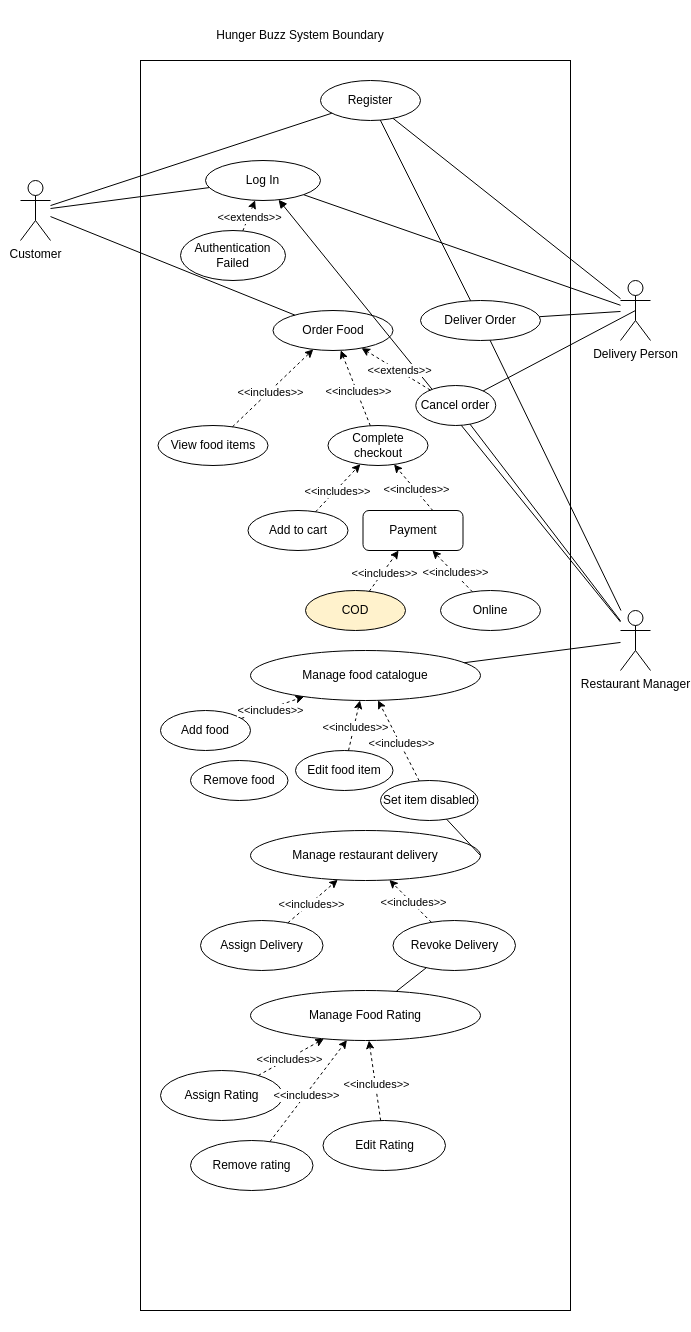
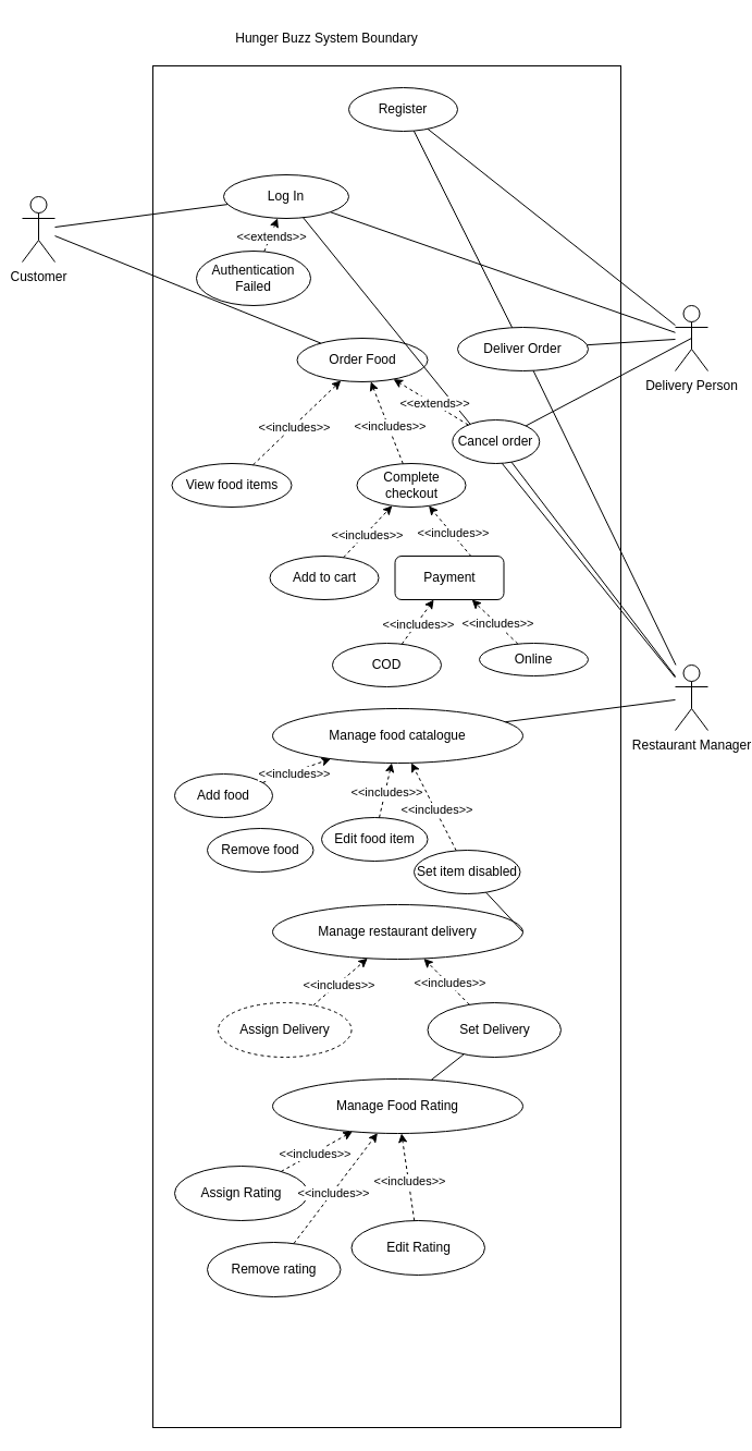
  <mxCell id="0" />
  <mxCell id="1" parent="0" />
  <mxCell id="2" value="" style="rounded=0;whiteSpace=wrap;html=1;" parent="1" vertex="1"><mxGeometry x="140" y="60" width="430" height="1250" as="geometry" /></mxCell>
  <mxCell id="3" value="Hunger Buzz System Boundary" style="text;html=1;strokeColor=none;fillColor=none;align=center;verticalAlign=middle;whiteSpace=wrap;rounded=0;" parent="1" vertex="1"><mxGeometry x="160" width="280" height="30" as="geometry" y="20" /></mxCell>
  <mxCell id="4" value="Customer" style="shape=umlActor;verticalLabelPosition=bottom;verticalAlign=top;html=1;outlineConnect=0;" parent="1" vertex="1"><mxGeometry x="20" y="180" width="30" height="60" as="geometry" /></mxCell>
  <mxCell id="5" value="Restaurant Manager" style="shape=umlActor;verticalLabelPosition=bottom;verticalAlign=top;html=1;outlineConnect=0;" parent="1" vertex="1"><mxGeometry x="620" y="610" width="30" height="60" as="geometry" /></mxCell>
  <mxCell id="6" value="Log In" style="ellipse;whiteSpace=wrap;html=1;" parent="1" vertex="1"><mxGeometry x="205" y="160" width="115" height="40" as="geometry" /></mxCell>
  <mxCell id="7" value="Delivery Person" style="shape=umlActor;verticalLabelPosition=bottom;verticalAlign=top;html=1;outlineConnect=0;" parent="1" vertex="1"><mxGeometry x="620" y="280" width="30" height="60" as="geometry" /></mxCell>
  <mxCell id="8" value="" style="endArrow=classic;html=1;rounded=0;dashed=1;" parent="1" source="10" target="6" edge="1"><mxGeometry width="50" height="50" relative="1" as="geometry"><mxPoint x="500" y="300" as="sourcePoint" /><mxPoint x="550" y="250" as="targetPoint" /></mxGeometry></mxCell>
  <mxCell id="9" value="&amp;lt;&amp;lt;extends&amp;gt;&amp;gt;" style="edgeLabel;html=1;align=center;verticalAlign=middle;resizable=0;points=[];" parent="8" vertex="1" connectable="0"><mxGeometry x="-0.081" y="-1" relative="1" as="geometry"><mxPoint as="offset" /></mxGeometry></mxCell>
  <mxCell id="10" value="Authentication Failed" style="ellipse;whiteSpace=wrap;html=1;" parent="1" vertex="1"><mxGeometry x="180" y="230" width="105" height="50" as="geometry" /></mxCell>
  <mxCell id="11" value="Order Food" style="ellipse;whiteSpace=wrap;html=1;" parent="1" vertex="1"><mxGeometry x="272.5" y="310" width="120" height="40" as="geometry" /></mxCell>
  <mxCell id="12" value="View food items" style="ellipse;whiteSpace=wrap;html=1;" parent="1" vertex="1"><mxGeometry x="157.5" y="425" width="110" height="40" as="geometry" /></mxCell>
  <mxCell id="13" value="Complete checkout" style="ellipse;whiteSpace=wrap;html=1;" parent="1" vertex="1"><mxGeometry x="327.5" y="425" width="100" height="40" as="geometry" /></mxCell>
  <mxCell id="14" value="" style="endArrow=classic;html=1;rounded=0;dashed=1;" parent="1" source="12" target="11" edge="1"><mxGeometry width="50" height="50" relative="1" as="geometry"><mxPoint x="364.026" y="251.599" as="sourcePoint" /><mxPoint x="330.726" y="209.724" as="targetPoint" /></mxGeometry></mxCell>
  <mxCell id="15" value="&amp;lt;&amp;lt;includes&amp;gt;&amp;gt;" style="edgeLabel;html=1;align=center;verticalAlign=middle;resizable=0;points=[];" parent="14" vertex="1" connectable="0"><mxGeometry x="-0.081" y="-1" relative="1" as="geometry"><mxPoint as="offset" /></mxGeometry></mxCell>
  <mxCell id="16" value="" style="endArrow=classic;html=1;rounded=0;dashed=1;" parent="1" source="13" target="11" edge="1"><mxGeometry width="50" height="50" relative="1" as="geometry"><mxPoint x="240.185" y="330.089" as="sourcePoint" /><mxPoint x="249.678" y="294.921" as="targetPoint" /></mxGeometry></mxCell>
  <mxCell id="17" value="&amp;lt;&amp;lt;includes&amp;gt;&amp;gt;" style="edgeLabel;html=1;align=center;verticalAlign=middle;resizable=0;points=[];" parent="16" vertex="1" connectable="0"><mxGeometry x="-0.081" y="-1" relative="1" as="geometry"><mxPoint as="offset" /></mxGeometry></mxCell>
  <mxCell id="18" value="" style="endArrow=none;html=1;rounded=0;" parent="1" source="4" target="6" edge="1"><mxGeometry width="50" height="50" relative="1" as="geometry"><mxPoint x="420" y="410" as="sourcePoint" /><mxPoint x="470" y="360" as="targetPoint" /></mxGeometry></mxCell>
- <mxCell id="19" value="" style="endArrow=block;html=1;rounded=0;" parent="1" source="5" target="6" edge="1"><mxGeometry width="50" height="50" relative="1" as="geometry"><mxPoint x="420" y="410" as="sourcePoint" /><mxPoint x="470" y="360" as="targetPoint" /></mxGeometry></mxCell>
+ <mxCell id="19" value="" style="endArrow=none;html=1;rounded=0;" parent="1" source="5" target="6" edge="1"><mxGeometry width="50" height="50" relative="1" as="geometry"><mxPoint x="420" y="410" as="sourcePoint" /><mxPoint x="470" y="360" as="targetPoint" /></mxGeometry></mxCell>
  <mxCell id="20" value="" style="endArrow=none;html=1;rounded=0;" parent="1" source="7" target="6" edge="1"><mxGeometry width="50" height="50" relative="1" as="geometry"><mxPoint x="420" y="410" as="sourcePoint" /><mxPoint x="470" y="360" as="targetPoint" /></mxGeometry></mxCell>
  <mxCell id="21" value="" style="endArrow=none;html=1;rounded=0;" parent="1" source="4" target="11" edge="1"><mxGeometry width="50" height="50" relative="1" as="geometry"><mxPoint x="420" y="410" as="sourcePoint" /><mxPoint x="470" y="360" as="targetPoint" /></mxGeometry></mxCell>
  <mxCell id="22" value="Add to cart" style="ellipse;whiteSpace=wrap;html=1;" parent="1" vertex="1"><mxGeometry x="247.5" y="510" width="100" height="40" as="geometry" /></mxCell>
  <mxCell id="23" value="Payment" style="whiteSpace=wrap;html=1;rounded=1;" parent="1" vertex="1"><mxGeometry x="362.5" y="510" width="100" height="40" as="geometry" /></mxCell>
  <mxCell id="24" value="" style="endArrow=classic;html=1;rounded=0;dashed=1;" parent="1" source="22" target="13" edge="1"><mxGeometry width="50" height="50" relative="1" as="geometry"><mxPoint x="377.282" y="416.298" as="sourcePoint" /><mxPoint x="332.852" y="369.094" as="targetPoint" /></mxGeometry></mxCell>
  <mxCell id="25" value="&amp;lt;&amp;lt;includes&amp;gt;&amp;gt;" style="edgeLabel;html=1;align=center;verticalAlign=middle;resizable=0;points=[];" parent="24" vertex="1" connectable="0"><mxGeometry x="-0.081" y="-1" relative="1" as="geometry"><mxPoint as="offset" /></mxGeometry></mxCell>
  <mxCell id="26" value="" style="endArrow=classic;html=1;rounded=0;dashed=1;exitX=0.7;exitY=0.007;exitDx=0;exitDy=0;exitPerimeter=0;" parent="1" source="23" target="13" edge="1"><mxGeometry width="50" height="50" relative="1" as="geometry"><mxPoint x="332.556" y="501.273" as="sourcePoint" /><mxPoint x="377.486" y="453.733" as="targetPoint" /></mxGeometry></mxCell>
  <mxCell id="27" value="&amp;lt;&amp;lt;includes&amp;gt;&amp;gt;" style="edgeLabel;html=1;align=center;verticalAlign=middle;resizable=0;points=[];" parent="26" vertex="1" connectable="0"><mxGeometry x="-0.081" y="-1" relative="1" as="geometry"><mxPoint as="offset" /></mxGeometry></mxCell>
  <mxCell id="28" value="Cancel order" style="ellipse;whiteSpace=wrap;html=1;" parent="1" vertex="1"><mxGeometry x="415.25" y="385" width="80" height="40" as="geometry" /></mxCell>
  <mxCell id="29" value="" style="endArrow=classic;html=1;rounded=0;dashed=1;" parent="1" source="28" target="11" edge="1"><mxGeometry width="50" height="50" relative="1" as="geometry"><mxPoint x="269.823" y="251.4" as="sourcePoint" /><mxPoint x="300.536" y="209.767" as="targetPoint" /></mxGeometry></mxCell>
  <mxCell id="30" value="&amp;lt;&amp;lt;extends&amp;gt;&amp;gt;" style="edgeLabel;html=1;align=center;verticalAlign=middle;resizable=0;points=[];" parent="29" vertex="1" connectable="0"><mxGeometry x="-0.081" y="-1" relative="1" as="geometry"><mxPoint as="offset" /></mxGeometry></mxCell>
  <mxCell id="31" value="" style="endArrow=none;html=1;rounded=0;entryX=0.5;entryY=0.5;entryDx=0;entryDy=0;entryPerimeter=0;" parent="1" source="28" target="7" edge="1"><mxGeometry width="50" height="50" relative="1" as="geometry"><mxPoint x="420" y="410" as="sourcePoint" /><mxPoint x="470" y="360" as="targetPoint" /></mxGeometry></mxCell>
  <mxCell id="32" value="" style="endArrow=none;html=1;rounded=0;" parent="1" source="28" target="5" edge="1"><mxGeometry width="50" height="50" relative="1" as="geometry"><mxPoint x="420" y="410" as="sourcePoint" /><mxPoint x="470" y="360" as="targetPoint" /></mxGeometry></mxCell>
  <mxCell id="33" value="Manage food catalogue" style="ellipse;whiteSpace=wrap;html=1;" parent="1" vertex="1"><mxGeometry x="250" y="650" width="230" height="50" as="geometry" /></mxCell>
  <mxCell id="34" value="Manage restaurant delivery" style="ellipse;whiteSpace=wrap;html=1;" parent="1" vertex="1"><mxGeometry x="250" y="830" width="230" height="50" as="geometry" /></mxCell>
  <mxCell id="35" value="Add food" style="ellipse;whiteSpace=wrap;html=1;" parent="1" vertex="1"><mxGeometry x="160" y="710" width="90" height="40" as="geometry" /></mxCell>
  <mxCell id="36" value="Remove food" style="ellipse;whiteSpace=wrap;html=1;" parent="1" vertex="1"><mxGeometry x="190" y="760" width="97.5" height="40" as="geometry" /></mxCell>
  <mxCell id="37" value="Edit food item" style="ellipse;whiteSpace=wrap;html=1;" parent="1" vertex="1"><mxGeometry x="295" y="750" width="97.5" height="40" as="geometry" /></mxCell>
  <mxCell id="38" value="Set item disabled" style="ellipse;whiteSpace=wrap;html=1;" parent="1" vertex="1"><mxGeometry x="380" y="780" width="97.5" height="40" as="geometry" /></mxCell>
  <mxCell id="39" value="" style="endArrow=classic;html=1;rounded=0;dashed=1;" parent="1" source="35" target="33" edge="1"><mxGeometry width="50" height="50" relative="1" as="geometry"><mxPoint x="325.056" y="521.273" as="sourcePoint" /><mxPoint x="369.852" y="473.713" as="targetPoint" /></mxGeometry></mxCell>
  <mxCell id="40" value="&amp;lt;&amp;lt;includes&amp;gt;&amp;gt;" style="edgeLabel;html=1;align=center;verticalAlign=middle;resizable=0;points=[];" parent="39" vertex="1" connectable="0"><mxGeometry x="-0.081" y="-1" relative="1" as="geometry"><mxPoint as="offset" /></mxGeometry></mxCell>
  <mxCell id="41" value="" style="endArrow=classic;html=1;rounded=0;dashed=1;" parent="1" source="37" target="33" edge="1"><mxGeometry width="50" height="50" relative="1" as="geometry"><mxPoint x="320.109" y="700.825" as="sourcePoint" /><mxPoint x="357.153" y="649.697" as="targetPoint" /></mxGeometry></mxCell>
  <mxCell id="42" value="&amp;lt;&amp;lt;includes&amp;gt;&amp;gt;" style="edgeLabel;html=1;align=center;verticalAlign=middle;resizable=0;points=[];" parent="41" vertex="1" connectable="0"><mxGeometry x="-0.081" y="-1" relative="1" as="geometry"><mxPoint as="offset" /></mxGeometry></mxCell>
  <mxCell id="43" value="" style="endArrow=classic;html=1;rounded=0;dashed=1;" parent="1" source="38" target="33" edge="1"><mxGeometry width="50" height="50" relative="1" as="geometry"><mxPoint x="405.741" y="700.272" as="sourcePoint" /><mxPoint x="385.179" y="649.902" as="targetPoint" /></mxGeometry></mxCell>
  <mxCell id="44" value="&amp;lt;&amp;lt;includes&amp;gt;&amp;gt;" style="edgeLabel;html=1;align=center;verticalAlign=middle;resizable=0;points=[];" parent="43" vertex="1" connectable="0"><mxGeometry x="-0.081" y="-1" relative="1" as="geometry"><mxPoint as="offset" /></mxGeometry></mxCell>
- <mxCell id="45" value="Assign Delivery" style="ellipse;whiteSpace=wrap;html=1;" parent="1" vertex="1"><mxGeometry x="200" y="920" width="122.5" height="50" as="geometry" /></mxCell>
- <mxCell id="46" value="Revoke Delivery" style="ellipse;whiteSpace=wrap;html=1;" parent="1" vertex="1"><mxGeometry x="392.5" y="920" width="122.5" height="50" as="geometry" /></mxCell>
+ <mxCell id="45" value="Assign Delivery" style="ellipse;whiteSpace=wrap;html=1;dashed=1;" parent="1" vertex="1"><mxGeometry x="200" y="920" width="122.5" height="50" as="geometry" /></mxCell>
+ <mxCell id="46" value="Set Delivery" style="ellipse;whiteSpace=wrap;html=1;" parent="1" vertex="1"><mxGeometry x="392.5" y="920" width="122.5" height="50" as="geometry" /></mxCell>
  <mxCell id="47" value="Manage Food Rating" style="ellipse;whiteSpace=wrap;html=1;" parent="1" vertex="1"><mxGeometry x="250" y="990" width="230" height="50" as="geometry" /></mxCell>
  <mxCell id="48" value="" style="endArrow=classic;html=1;rounded=0;dashed=1;" parent="1" source="45" target="34" edge="1"><mxGeometry width="50" height="50" relative="1" as="geometry"><mxPoint x="233.111" y="704.383" as="sourcePoint" /><mxPoint x="333.094" y="648.281" as="targetPoint" /></mxGeometry></mxCell>
  <mxCell id="49" value="&amp;lt;&amp;lt;includes&amp;gt;&amp;gt;" style="edgeLabel;html=1;align=center;verticalAlign=middle;resizable=0;points=[];" parent="48" vertex="1" connectable="0"><mxGeometry x="-0.081" y="-1" relative="1" as="geometry"><mxPoint as="offset" /></mxGeometry></mxCell>
  <mxCell id="50" value="" style="endArrow=classic;html=1;rounded=0;dashed=1;" parent="1" source="46" target="34" edge="1"><mxGeometry width="50" height="50" relative="1" as="geometry"><mxPoint x="328.278" y="860.986" as="sourcePoint" /><mxPoint x="357.445" y="819.707" as="targetPoint" /></mxGeometry></mxCell>
  <mxCell id="51" value="&amp;lt;&amp;lt;includes&amp;gt;&amp;gt;" style="edgeLabel;html=1;align=center;verticalAlign=middle;resizable=0;points=[];" parent="50" vertex="1" connectable="0"><mxGeometry x="-0.081" y="-1" relative="1" as="geometry"><mxPoint as="offset" /></mxGeometry></mxCell>
  <mxCell id="52" value="Assign Rating" style="ellipse;whiteSpace=wrap;html=1;" parent="1" vertex="1"><mxGeometry x="160" y="1070" width="122.5" height="50" as="geometry" /></mxCell>
  <mxCell id="53" value="Remove rating" style="ellipse;whiteSpace=wrap;html=1;" parent="1" vertex="1"><mxGeometry x="190" y="1140" width="122.5" height="50" as="geometry" /></mxCell>
- <mxCell id="54" value="COD" style="ellipse;whiteSpace=wrap;html=1;fillColor=#fff2cc;" parent="1" vertex="1"><mxGeometry x="305" y="590" width="100" height="40" as="geometry" /></mxCell>
- <mxCell id="55" value="Online" style="ellipse;whiteSpace=wrap;html=1;" parent="1" vertex="1"><mxGeometry x="440" y="590" width="100" height="40" as="geometry" /></mxCell>
+ <mxCell id="54" value="COD" style="ellipse;whiteSpace=wrap;html=1;" parent="1" vertex="1"><mxGeometry x="305" y="590" width="100" height="40" as="geometry" /></mxCell>
+ <mxCell id="55" value="Online" style="ellipse;whiteSpace=wrap;html=1;" parent="1" vertex="1"><mxGeometry x="440" y="590" width="100" height="30" as="geometry" /></mxCell>
  <mxCell id="56" value="" style="endArrow=classic;html=1;rounded=0;dashed=1;" parent="1" source="55" target="23" edge="1"><mxGeometry width="50" height="50" relative="1" as="geometry"><mxPoint x="442.5" y="520.28" as="sourcePoint" /><mxPoint x="403.53" y="473.944" as="targetPoint" /></mxGeometry></mxCell>
  <mxCell id="57" value="&amp;lt;&amp;lt;includes&amp;gt;&amp;gt;" style="edgeLabel;html=1;align=center;verticalAlign=middle;resizable=0;points=[];" parent="56" vertex="1" connectable="0"><mxGeometry x="-0.081" y="-1" relative="1" as="geometry"><mxPoint as="offset" /></mxGeometry></mxCell>
  <mxCell id="58" value="" style="endArrow=classic;html=1;rounded=0;dashed=1;" parent="1" source="54" target="23" edge="1"><mxGeometry width="50" height="50" relative="1" as="geometry"><mxPoint x="481.872" y="601.361" as="sourcePoint" /><mxPoint x="440.566" y="558.649" as="targetPoint" /></mxGeometry></mxCell>
  <mxCell id="59" value="&amp;lt;&amp;lt;includes&amp;gt;&amp;gt;" style="edgeLabel;html=1;align=center;verticalAlign=middle;resizable=0;points=[];" parent="58" vertex="1" connectable="0"><mxGeometry x="-0.081" y="-1" relative="1" as="geometry"><mxPoint as="offset" /></mxGeometry></mxCell>
  <mxCell id="60" value="" style="endArrow=none;html=1;rounded=0;" parent="1" source="33" target="5" edge="1"><mxGeometry width="50" height="50" relative="1" as="geometry"><mxPoint x="380" y="720" as="sourcePoint" /><mxPoint x="420" y="670" as="targetPoint" /></mxGeometry></mxCell>
  <mxCell id="61" value="" style="endArrow=none;html=1;rounded=0;exitX=1;exitY=0.5;exitDx=0;exitDy=0;" parent="1" source="34" target="38" edge="1"><mxGeometry width="50" height="50" relative="1" as="geometry"><mxPoint x="440" y="840" as="sourcePoint" /><mxPoint x="490" y="790" as="targetPoint" /></mxGeometry></mxCell>
  <mxCell id="62" value="" style="endArrow=classic;html=1;rounded=0;dashed=1;" parent="1" source="52" target="47" edge="1"><mxGeometry width="50" height="50" relative="1" as="geometry"><mxPoint x="297.484" y="932.409" as="sourcePoint" /><mxPoint x="347.041" y="889.25" as="targetPoint" /></mxGeometry></mxCell>
  <mxCell id="63" value="&amp;lt;&amp;lt;includes&amp;gt;&amp;gt;" style="edgeLabel;html=1;align=center;verticalAlign=middle;resizable=0;points=[];" parent="62" vertex="1" connectable="0"><mxGeometry x="-0.081" y="-1" relative="1" as="geometry"><mxPoint as="offset" /></mxGeometry></mxCell>
  <mxCell id="64" value="" style="endArrow=none;html=1;rounded=0;" parent="1" source="47" target="46" edge="1"><mxGeometry width="50" height="50" relative="1" as="geometry"><mxPoint x="250" y="1075" as="sourcePoint" /><mxPoint x="90" y="290" as="targetPoint" /></mxGeometry></mxCell>
  <mxCell id="65" value="" style="endArrow=classic;html=1;rounded=0;dashed=1;" parent="1" source="53" target="47" edge="1"><mxGeometry width="50" height="50" relative="1" as="geometry"><mxPoint x="267.475" y="1144.841" as="sourcePoint" /><mxPoint x="333.245" y="1108.294" as="targetPoint" /></mxGeometry></mxCell>
  <mxCell id="66" value="&amp;lt;&amp;lt;includes&amp;gt;&amp;gt;" style="edgeLabel;html=1;align=center;verticalAlign=middle;resizable=0;points=[];" parent="65" vertex="1" connectable="0"><mxGeometry x="-0.081" y="-1" relative="1" as="geometry"><mxPoint as="offset" /></mxGeometry></mxCell>
  <mxCell id="67" value="Edit Rating" style="ellipse;whiteSpace=wrap;html=1;" parent="1" vertex="1"><mxGeometry x="322.5" y="1120" width="122.5" height="50" as="geometry" /></mxCell>
  <mxCell id="68" value="" style="endArrow=classic;html=1;rounded=0;dashed=1;" parent="1" source="67" target="47" edge="1"><mxGeometry width="50" height="50" relative="1" as="geometry"><mxPoint x="279.338" y="1211.115" as="sourcePoint" /><mxPoint x="356.324" y="1109.668" as="targetPoint" /></mxGeometry></mxCell>
  <mxCell id="69" value="&amp;lt;&amp;lt;includes&amp;gt;&amp;gt;" style="edgeLabel;html=1;align=center;verticalAlign=middle;resizable=0;points=[];" parent="68" vertex="1" connectable="0"><mxGeometry x="-0.081" y="-1" relative="1" as="geometry"><mxPoint as="offset" /></mxGeometry></mxCell>
  <mxCell id="70" value="Register" style="ellipse;whiteSpace=wrap;html=1;" parent="1" vertex="1"><mxGeometry x="320" y="80" width="100" height="40" as="geometry" /></mxCell>
- <mxCell id="71" value="" style="endArrow=none;html=1;rounded=0;" parent="1" source="4" target="70" edge="1"><mxGeometry width="50" height="50" relative="1" as="geometry"><mxPoint x="510" y="310" as="sourcePoint" /><mxPoint x="560" y="260" as="targetPoint" /></mxGeometry></mxCell>
  <mxCell id="72" value="" style="endArrow=none;html=1;rounded=0;" parent="1" source="7" target="70" edge="1"><mxGeometry width="50" height="50" relative="1" as="geometry"><mxPoint x="60" y="215.072" as="sourcePoint" /><mxPoint x="341.291" y="122.659" as="targetPoint" /></mxGeometry></mxCell>
  <mxCell id="73" value="" style="endArrow=none;html=1;rounded=0;startArrow=none;" parent="1" source="74" target="70" edge="1"><mxGeometry width="50" height="50" relative="1" as="geometry"><mxPoint x="630" y="490" as="sourcePoint" /><mxPoint x="402.522" y="127.856" as="targetPoint" /></mxGeometry></mxCell>
  <mxCell id="74" value="Deliver Order" style="ellipse;whiteSpace=wrap;html=1;" vertex="1" parent="1"><mxGeometry x="420" y="300" width="120" height="40" as="geometry" /></mxCell>
  <mxCell id="75" value="" style="endArrow=none;html=1;rounded=0;" edge="1" parent="1" source="5" target="74"><mxGeometry width="50" height="50" relative="1" as="geometry"><mxPoint x="620.278" y="610" as="sourcePoint" /><mxPoint x="379.631" y="119.625" as="targetPoint" /></mxGeometry></mxCell>
  <mxCell id="76" value="" style="endArrow=none;html=1;rounded=0;" edge="1" parent="1" source="7" target="74"><mxGeometry width="50" height="50" relative="1" as="geometry"><mxPoint x="630" y="314.766" as="sourcePoint" /><mxPoint x="313.063" y="204.175" as="targetPoint" /></mxGeometry></mxCell>
